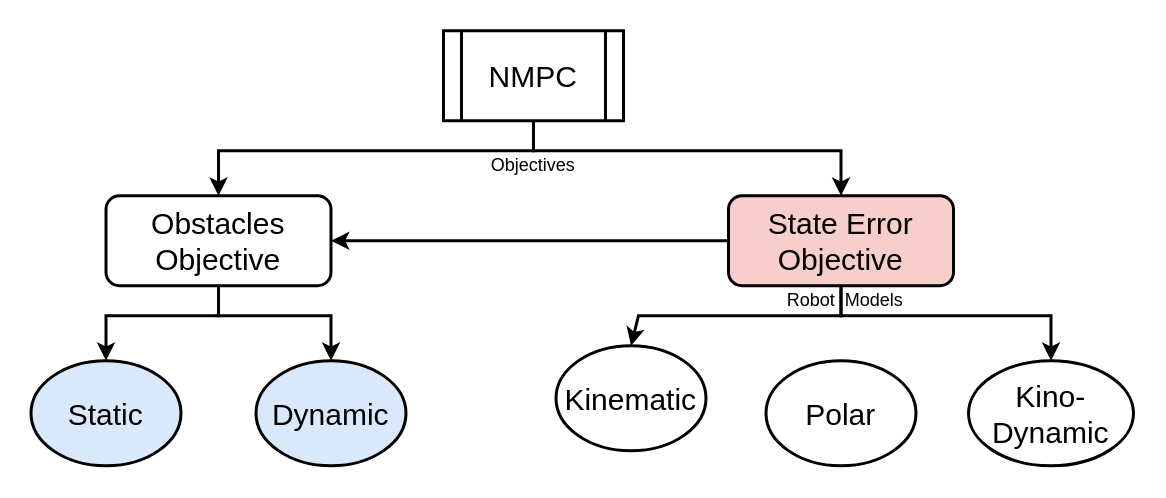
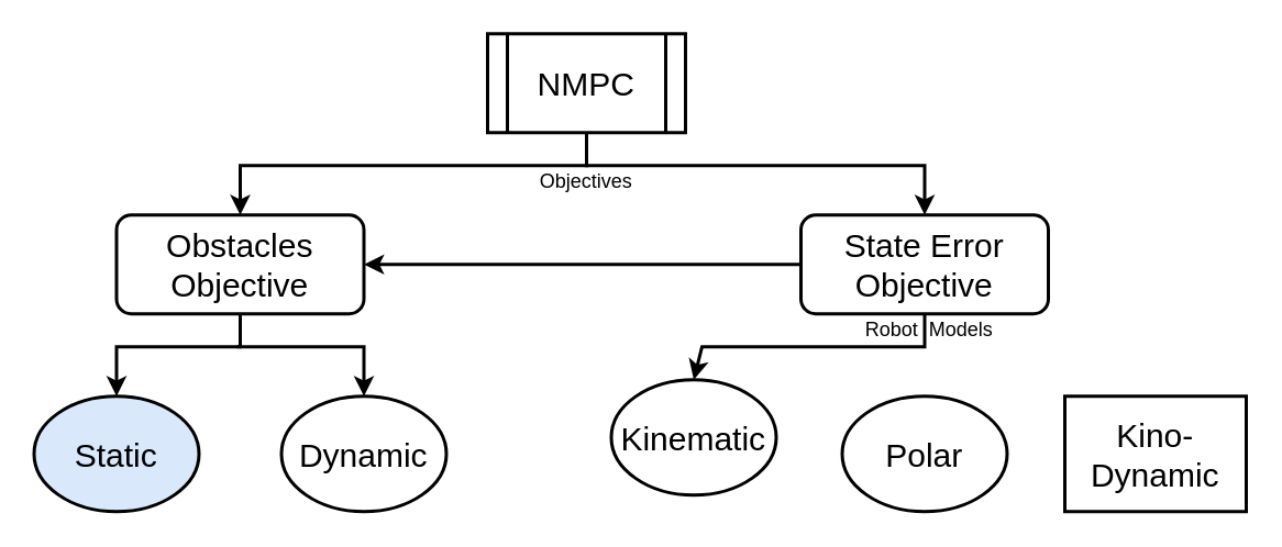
  <mxCell id="0" />
  <mxCell id="1" parent="0" />
  <mxCell id="2" value="NMPC" style="shape=process;whiteSpace=wrap;html=1;backgroundOutline=1;strokeWidth=2;fontSize=20;" parent="1" vertex="1"><mxGeometry x="295" y="20" width="120" height="60" as="geometry" /></mxCell>
  <mxCell id="3" value="" style="edgeStyle=orthogonalEdgeStyle;rounded=0;orthogonalLoop=1;jettySize=auto;html=1;fontSize=20;strokeWidth=2;" parent="1" source="4" target="5" edge="1"><mxGeometry relative="1" as="geometry" /></mxCell>
- <mxCell id="4" value="&lt;div&gt;State Error&lt;/div&gt;Objective" style="rounded=1;whiteSpace=wrap;html=1;strokeWidth=2;fontSize=20;fillColor=#f8cecc;" parent="1" vertex="1"><mxGeometry x="485" y="130" width="150" height="60" as="geometry" /></mxCell>
+ <mxCell id="4" value="&lt;div&gt;State Error&lt;/div&gt;Objective" style="rounded=1;whiteSpace=wrap;html=1;strokeWidth=2;fontSize=20;" parent="1" vertex="1"><mxGeometry x="485" y="130" width="150" height="60" as="geometry" /></mxCell>
  <mxCell id="5" value="&lt;div&gt;Obstacles&lt;/div&gt;Objective" style="rounded=1;whiteSpace=wrap;html=1;strokeWidth=2;fontSize=20;" parent="1" vertex="1"><mxGeometry x="70" y="130" width="150" height="60" as="geometry" /></mxCell>
  <mxCell id="6" value="Static" style="ellipse;whiteSpace=wrap;html=1;strokeWidth=2;fontSize=20;fillColor=#dae8fc;" parent="1" vertex="1"><mxGeometry x="20" y="240" width="100" height="70" as="geometry" /></mxCell>
- <mxCell id="7" value="Dynamic" style="ellipse;whiteSpace=wrap;html=1;strokeWidth=2;fontSize=20;fillColor=#dae8fc;" parent="1" vertex="1"><mxGeometry x="170" y="240" width="100" height="70" as="geometry" /></mxCell>
+ <mxCell id="7" value="Dynamic" style="ellipse;whiteSpace=wrap;html=1;strokeWidth=2;fontSize=20;" parent="1" vertex="1"><mxGeometry x="170" y="240" width="100" height="70" as="geometry" /></mxCell>
  <mxCell id="8" value="Kinematic" style="ellipse;whiteSpace=wrap;html=1;strokeWidth=2;fontSize=20;" parent="1" vertex="1"><mxGeometry x="370" y="230" width="100" height="70" as="geometry" /></mxCell>
  <mxCell id="9" value="Polar" style="ellipse;whiteSpace=wrap;html=1;strokeWidth=2;fontSize=20;" parent="1" vertex="1"><mxGeometry x="510" y="240" width="100" height="70" as="geometry" /></mxCell>
  <mxCell id="10" value="" style="endArrow=classic;html=1;fontSize=20;entryX=0.5;entryY=0;entryDx=0;entryDy=0;strokeWidth=2;rounded=0;" parent="1" target="8" edge="1"><mxGeometry width="50" height="50" relative="1" as="geometry"><mxPoint x="560" y="190" as="sourcePoint" /><mxPoint x="415" y="240" as="targetPoint" /><Array as="points"><mxPoint x="560" y="210" /><mxPoint x="425" y="210" /></Array></mxGeometry></mxCell>
- <mxCell id="11" value="" style="endArrow=classic;html=1;fontSize=20;exitX=0.5;exitY=1;exitDx=0;exitDy=0;entryX=0.5;entryY=0;entryDx=0;entryDy=0;strokeWidth=2;rounded=0;" parent="1" source="4" target="14" edge="1"><mxGeometry width="50" height="50" relative="1" as="geometry"><mxPoint x="360" y="380" as="sourcePoint" /><mxPoint x="410" y="330" as="targetPoint" /><Array as="points"><mxPoint x="560" y="210" /><mxPoint x="700" y="210" /></Array></mxGeometry></mxCell>
  <mxCell id="12" value="" style="endArrow=classic;html=1;strokeWidth=2;fontSize=20;exitX=0.5;exitY=1;exitDx=0;exitDy=0;entryX=0.5;entryY=0;entryDx=0;entryDy=0;rounded=0;" parent="1" source="5" target="6" edge="1"><mxGeometry width="50" height="50" relative="1" as="geometry"><mxPoint x="-227" y="380" as="sourcePoint" /><mxPoint x="-177" y="330" as="targetPoint" /><Array as="points"><mxPoint x="145" y="210" /><mxPoint x="70" y="210" /></Array></mxGeometry></mxCell>
  <mxCell id="13" value="" style="endArrow=classic;html=1;strokeWidth=2;fontSize=20;rounded=0;entryX=0.5;entryY=0;entryDx=0;entryDy=0;" parent="1" target="7" edge="1"><mxGeometry width="50" height="50" relative="1" as="geometry"><mxPoint x="143" y="210" as="sourcePoint" /><mxPoint x="251" y="220" as="targetPoint" /><Array as="points"><mxPoint x="220" y="210" /></Array></mxGeometry></mxCell>
- <mxCell id="14" value="Kino-Dynamic" style="ellipse;whiteSpace=wrap;html=1;strokeWidth=2;fontSize=20;" parent="1" vertex="1"><mxGeometry x="645" y="240" width="110" height="70" as="geometry" /></mxCell>
+ <mxCell id="14" value="Kino-Dynamic" style="whiteSpace=wrap;html=1;strokeWidth=2;fontSize=20;rounded=0;" parent="1" vertex="1"><mxGeometry x="645" y="240" width="110" height="70" as="geometry" /></mxCell>
  <mxCell id="15" value="" style="endArrow=classic;html=1;strokeWidth=2;fontSize=14;entryX=0.5;entryY=0;entryDx=0;entryDy=0;exitX=0.5;exitY=1;exitDx=0;exitDy=0;rounded=0;" parent="1" source="2" target="5" edge="1"><mxGeometry width="50" height="50" relative="1" as="geometry"><mxPoint x="15" y="380" as="sourcePoint" /><mxPoint x="65" y="330" as="targetPoint" /><Array as="points"><mxPoint x="355" y="100" /><mxPoint x="145" y="100" /></Array></mxGeometry></mxCell>
  <mxCell id="16" value="" style="endArrow=classic;html=1;strokeWidth=2;fontSize=14;entryX=0.5;entryY=0;entryDx=0;entryDy=0;exitX=0.5;exitY=1;exitDx=0;exitDy=0;rounded=0;" parent="1" source="2" target="4" edge="1"><mxGeometry width="50" height="50" relative="1" as="geometry"><mxPoint x="365" y="90" as="sourcePoint" /><mxPoint x="155" y="140" as="targetPoint" /><Array as="points"><mxPoint x="355" y="100" /><mxPoint x="560" y="100" /></Array></mxGeometry></mxCell>
  <mxCell id="17" value="Objectives" style="text;html=1;strokeColor=none;fillColor=none;align=center;verticalAlign=middle;whiteSpace=wrap;rounded=0;" vertex="1" parent="1"><mxGeometry x="325" y="100" width="60" height="20" as="geometry" /></mxCell>
  <mxCell id="18" value="Robot&amp;nbsp; Models" style="text;html=1;strokeColor=none;fillColor=none;align=center;verticalAlign=middle;whiteSpace=wrap;rounded=0;" vertex="1" parent="1"><mxGeometry x="513" y="190" width="100" height="20" as="geometry" /></mxCell>
